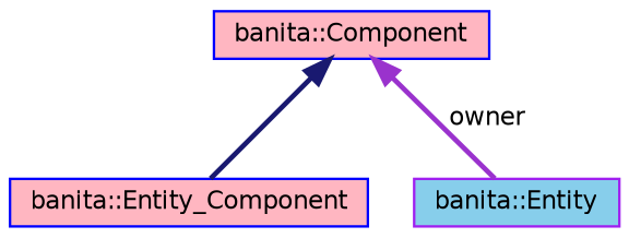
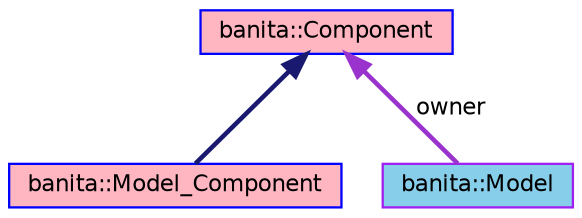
  digraph {
    node [color=blue fillcolor=lightpink fontname=Helvetica fontsize=10 shape=record style=filled]
    edge [dir=back fontname=Helvetica fontsize=10 labelfontname=Helvetica labelfontsize=10 style=bold]
-   n1 [fontcolor=black height=0.2 label="banita::Entity_Component" width=0.4]
+   n1 [fontcolor=black height=0.2 label="banita::Model_Component" width=0.4]
    n2 [height=0.2 label="banita::Component" width=0.4]
-   n3 [color=purple fillcolor=skyblue height=0.2 label="banita::Entity" width=0.4]
+   n3 [color=purple fillcolor=skyblue height=0.2 label="banita::Model" width=0.4]
    n2 -> n1 [color=midnightblue]
    n2 -> n3 [color=darkorchid3 label=" owner"]
  }
